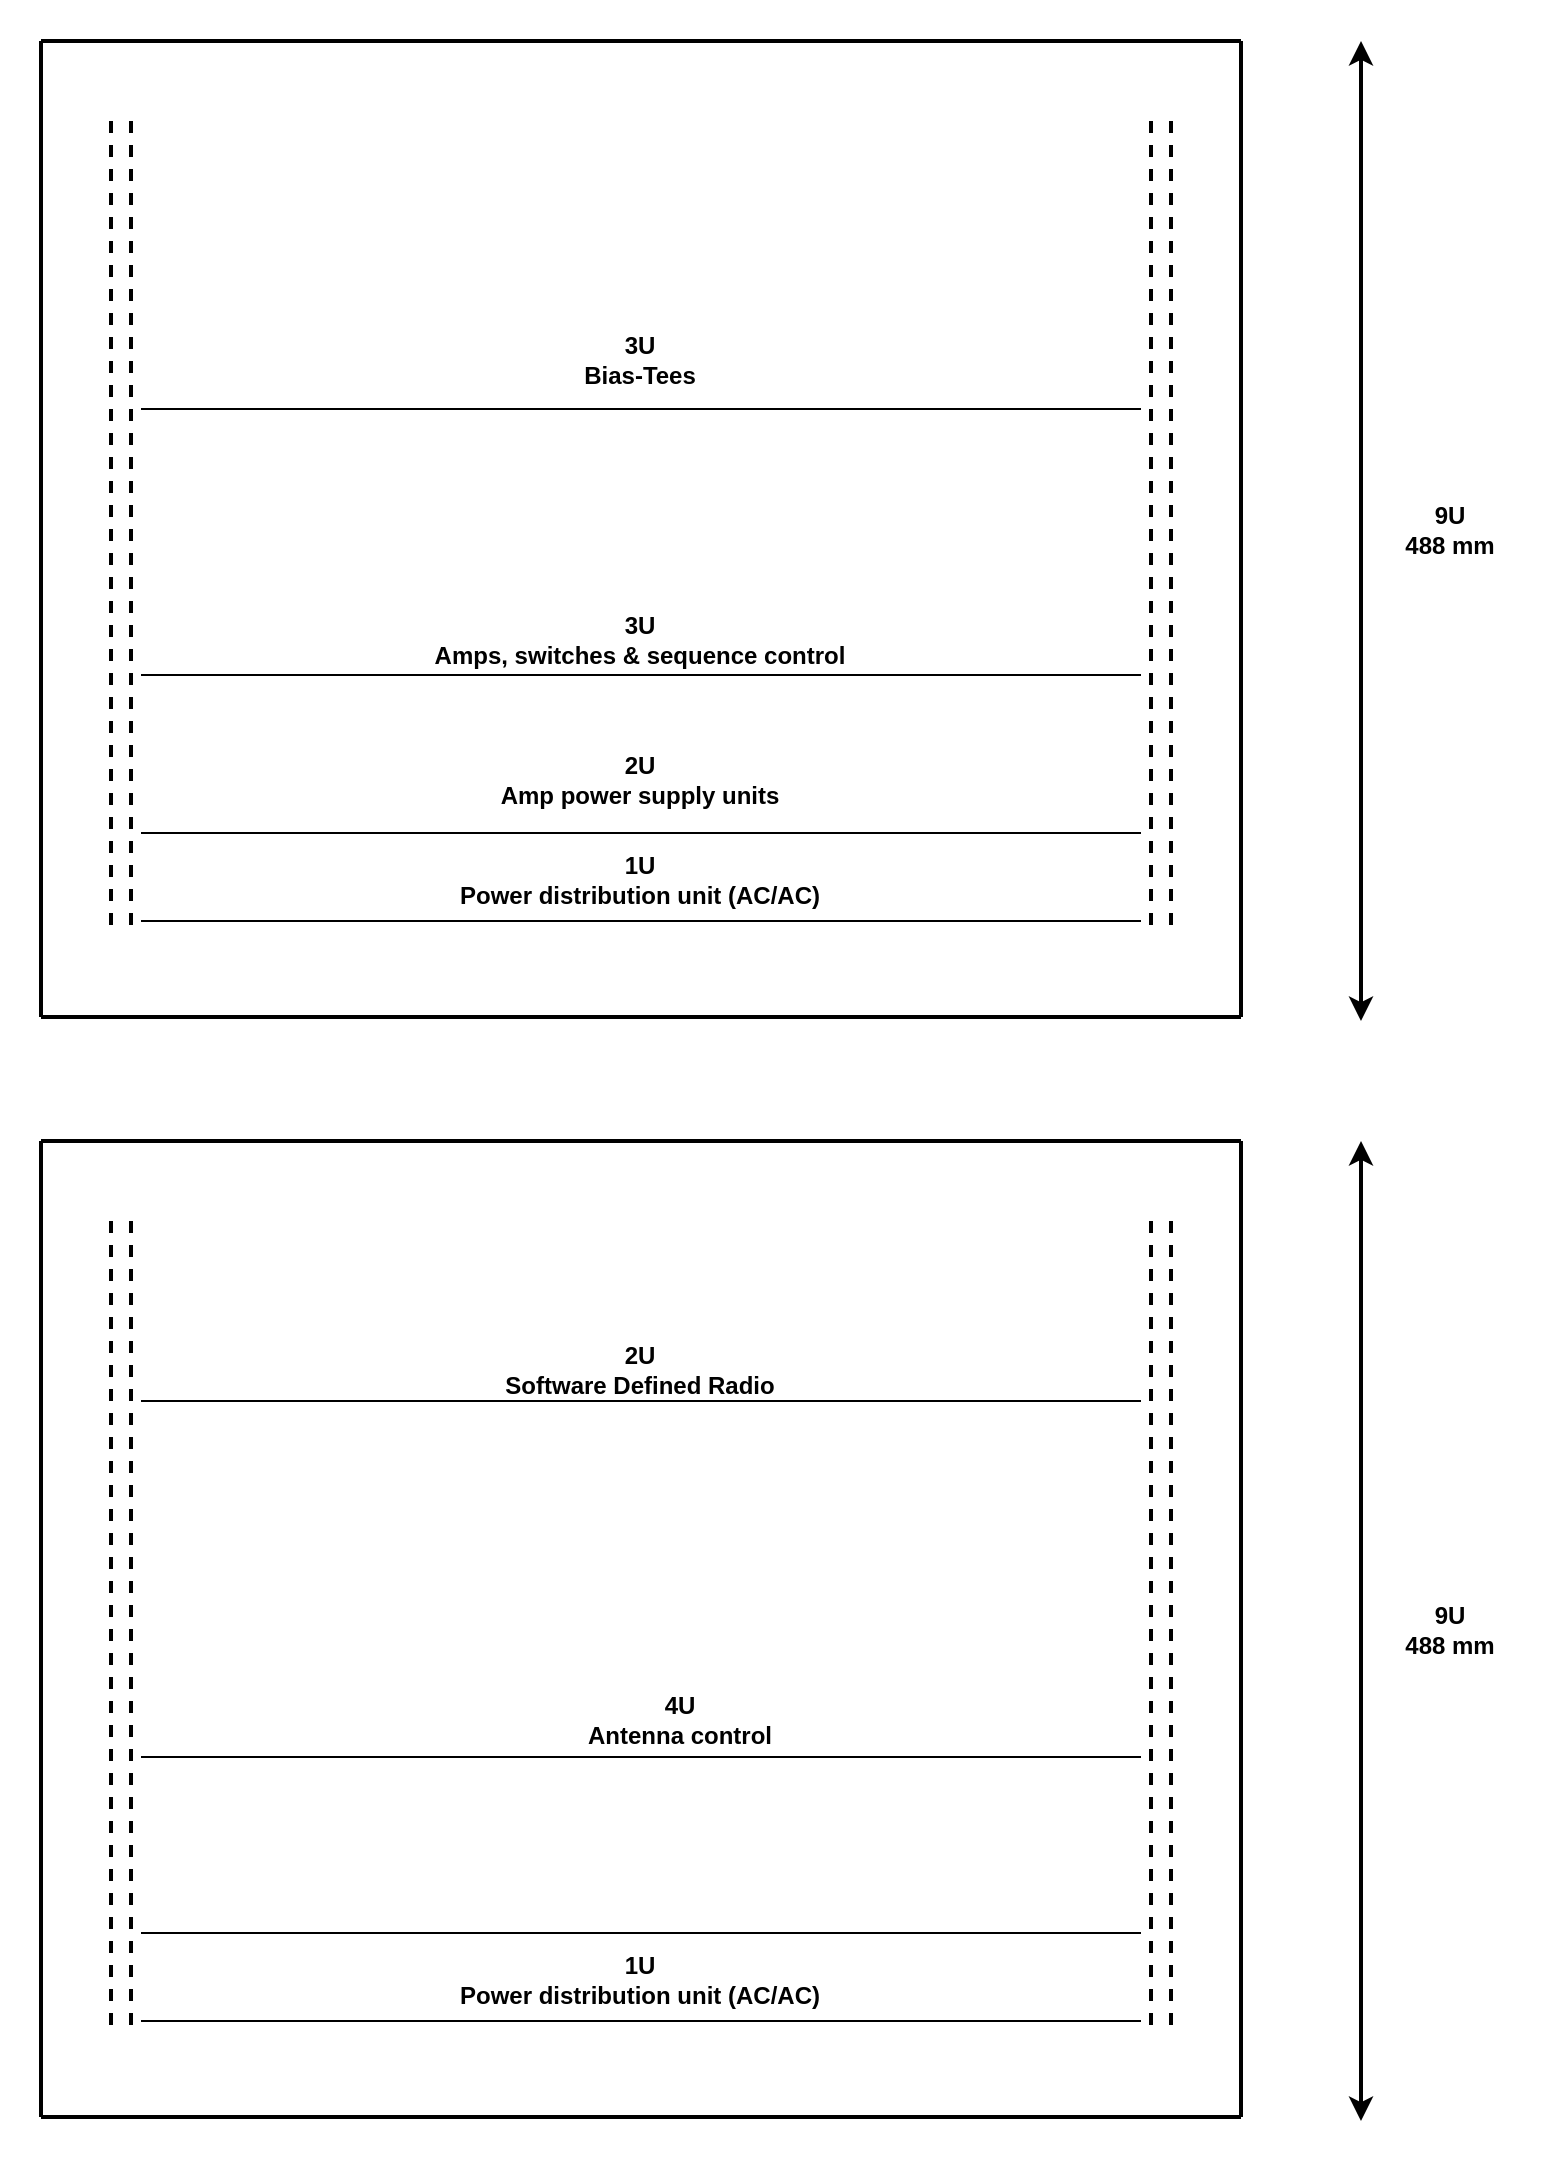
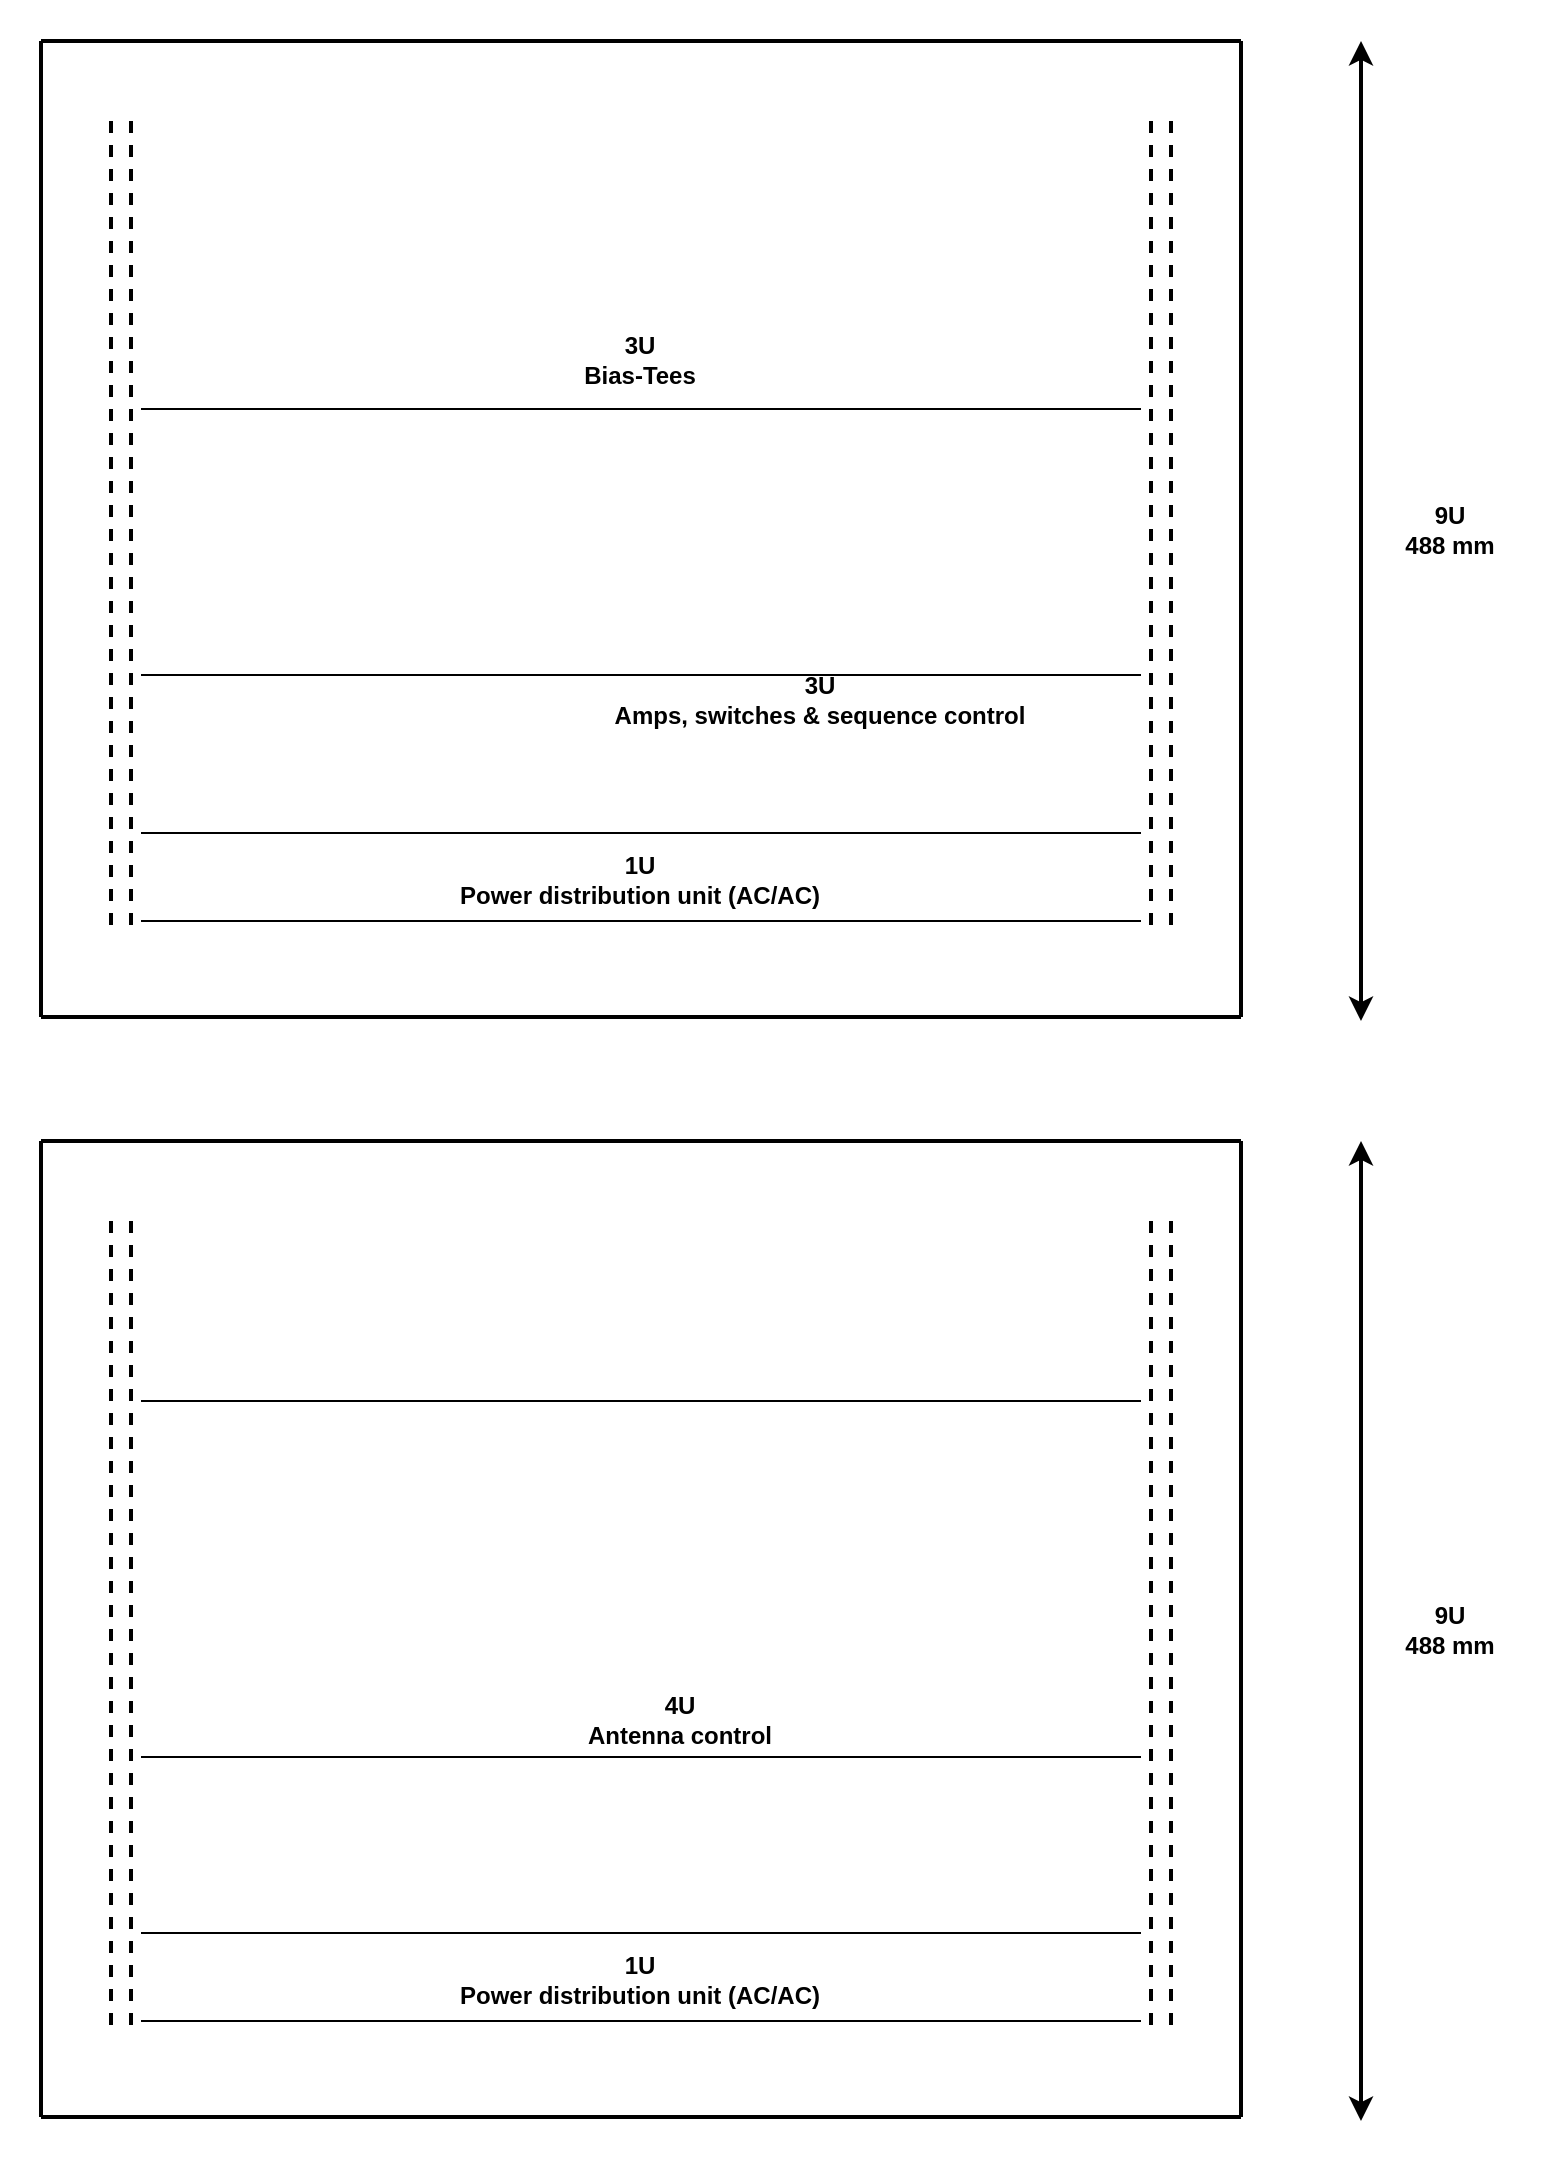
  <mxCell id="0" />
  <mxCell id="1" parent="0" />
  <mxCell id="2" value="" style="endArrow=none;html=1;strokeWidth=2;targetPerimeterSpacing=1;" parent="1" edge="1"><mxGeometry width="50" height="50" relative="1" as="geometry"><mxPoint x="20" y="20" as="sourcePoint" /><mxPoint x="20" y="508" as="targetPoint" /></mxGeometry></mxCell>
  <mxCell id="3" value="" style="endArrow=none;html=1;strokeWidth=2;" parent="1" edge="1"><mxGeometry width="50" height="50" relative="1" as="geometry"><mxPoint x="20" y="20" as="sourcePoint" /><mxPoint x="620" y="20" as="targetPoint" /></mxGeometry></mxCell>
  <mxCell id="4" value="" style="endArrow=none;html=1;strokeWidth=2;" parent="1" edge="1"><mxGeometry width="50" height="50" relative="1" as="geometry"><mxPoint x="20" y="508" as="sourcePoint" /><mxPoint x="620" y="508" as="targetPoint" /></mxGeometry></mxCell>
  <mxCell id="5" value="" style="endArrow=none;html=1;strokeWidth=2;targetPerimeterSpacing=1;" parent="1" edge="1"><mxGeometry width="50" height="50" relative="1" as="geometry"><mxPoint x="620" y="20" as="sourcePoint" /><mxPoint x="620" y="508" as="targetPoint" /></mxGeometry></mxCell>
  <mxCell id="6" value="" style="endArrow=none;dashed=1;html=1;strokeWidth=2;" parent="1" edge="1"><mxGeometry width="50" height="50" relative="1" as="geometry"><mxPoint x="65" y="60" as="sourcePoint" /><mxPoint x="65" y="468" as="targetPoint" /></mxGeometry></mxCell>
  <mxCell id="7" value="" style="endArrow=none;dashed=1;html=1;strokeWidth=2;" parent="1" edge="1"><mxGeometry width="50" height="50" relative="1" as="geometry"><mxPoint x="575" y="60" as="sourcePoint" /><mxPoint x="575" y="468" as="targetPoint" /></mxGeometry></mxCell>
  <mxCell id="8" value="" style="endArrow=none;dashed=1;html=1;strokeWidth=2;" parent="1" edge="1"><mxGeometry width="50" height="50" relative="1" as="geometry"><mxPoint x="55" y="60" as="sourcePoint" /><mxPoint x="55" y="468" as="targetPoint" /></mxGeometry></mxCell>
  <mxCell id="9" value="" style="endArrow=none;dashed=1;html=1;strokeWidth=2;" parent="1" edge="1"><mxGeometry width="50" height="50" relative="1" as="geometry"><mxPoint x="585" y="60" as="sourcePoint" /><mxPoint x="585" y="468" as="targetPoint" /></mxGeometry></mxCell>
  <mxCell id="10" value="" style="endArrow=none;html=1;strokeWidth=1;" parent="1" edge="1"><mxGeometry width="50" height="50" relative="1" as="geometry"><mxPoint x="70" y="460" as="sourcePoint" /><mxPoint x="570" y="460" as="targetPoint" /></mxGeometry></mxCell>
  <mxCell id="11" value="" style="endArrow=none;html=1;strokeWidth=1;" parent="1" edge="1"><mxGeometry width="50" height="50" relative="1" as="geometry"><mxPoint x="70" y="337" as="sourcePoint" /><mxPoint x="570" y="337" as="targetPoint" /></mxGeometry></mxCell>
  <mxCell id="12" value="" style="endArrow=none;html=1;strokeWidth=1;" parent="1" edge="1"><mxGeometry width="50" height="50" relative="1" as="geometry"><mxPoint x="70" y="204" as="sourcePoint" /><mxPoint x="570" y="204" as="targetPoint" /></mxGeometry></mxCell>
  <mxCell id="13" value="" style="endArrow=none;html=1;strokeWidth=2;targetPerimeterSpacing=1;" parent="1" edge="1"><mxGeometry width="50" height="50" relative="1" as="geometry"><mxPoint x="20" y="570" as="sourcePoint" /><mxPoint x="20" y="1058" as="targetPoint" /></mxGeometry></mxCell>
  <mxCell id="14" value="" style="endArrow=none;html=1;strokeWidth=2;" parent="1" edge="1"><mxGeometry width="50" height="50" relative="1" as="geometry"><mxPoint x="20" y="570" as="sourcePoint" /><mxPoint x="620" y="570" as="targetPoint" /></mxGeometry></mxCell>
  <mxCell id="15" value="" style="endArrow=none;html=1;strokeWidth=2;" parent="1" edge="1"><mxGeometry width="50" height="50" relative="1" as="geometry"><mxPoint x="20" y="1058" as="sourcePoint" /><mxPoint x="620" y="1058" as="targetPoint" /></mxGeometry></mxCell>
  <mxCell id="16" value="" style="endArrow=none;html=1;strokeWidth=2;targetPerimeterSpacing=1;" parent="1" edge="1"><mxGeometry width="50" height="50" relative="1" as="geometry"><mxPoint x="620" y="570" as="sourcePoint" /><mxPoint x="620" y="1058" as="targetPoint" /></mxGeometry></mxCell>
  <mxCell id="17" value="" style="endArrow=none;dashed=1;html=1;strokeWidth=2;" parent="1" edge="1"><mxGeometry width="50" height="50" relative="1" as="geometry"><mxPoint x="65" y="610" as="sourcePoint" /><mxPoint x="65" y="1018" as="targetPoint" /></mxGeometry></mxCell>
  <mxCell id="18" value="" style="endArrow=none;dashed=1;html=1;strokeWidth=2;" parent="1" edge="1"><mxGeometry width="50" height="50" relative="1" as="geometry"><mxPoint x="575" y="610" as="sourcePoint" /><mxPoint x="575" y="1018" as="targetPoint" /></mxGeometry></mxCell>
  <mxCell id="19" value="" style="endArrow=none;dashed=1;html=1;strokeWidth=2;" parent="1" edge="1"><mxGeometry width="50" height="50" relative="1" as="geometry"><mxPoint x="55" y="610" as="sourcePoint" /><mxPoint x="55" y="1018" as="targetPoint" /></mxGeometry></mxCell>
  <mxCell id="20" value="" style="endArrow=none;dashed=1;html=1;strokeWidth=2;" parent="1" edge="1"><mxGeometry width="50" height="50" relative="1" as="geometry"><mxPoint x="585" y="610" as="sourcePoint" /><mxPoint x="585" y="1018" as="targetPoint" /></mxGeometry></mxCell>
  <mxCell id="21" value="" style="endArrow=none;html=1;strokeWidth=1;" parent="1" edge="1"><mxGeometry width="50" height="50" relative="1" as="geometry"><mxPoint x="70" y="1010" as="sourcePoint" /><mxPoint x="570" y="1010" as="targetPoint" /></mxGeometry></mxCell>
  <mxCell id="22" value="" style="endArrow=none;html=1;strokeWidth=1;" parent="1" edge="1"><mxGeometry width="50" height="50" relative="1" as="geometry"><mxPoint x="70" y="878" as="sourcePoint" /><mxPoint x="570" y="878" as="targetPoint" /></mxGeometry></mxCell>
  <mxCell id="23" value="" style="endArrow=none;html=1;strokeWidth=1;" parent="1" edge="1"><mxGeometry width="50" height="50" relative="1" as="geometry"><mxPoint x="70" y="700" as="sourcePoint" /><mxPoint x="570" y="700" as="targetPoint" /></mxGeometry></mxCell>
  <mxCell id="24" value="&lt;div&gt;3U&lt;/div&gt;&lt;div&gt;Bias-Tees&lt;br&gt;&lt;/div&gt;" style="text;html=1;strokeColor=none;fillColor=none;align=center;verticalAlign=middle;whiteSpace=wrap;rounded=0;fontStyle=1" parent="1" vertex="1"><mxGeometry x="190" y="170" width="260" height="20" as="geometry" /></mxCell>
- <mxCell id="25" value="3U &lt;br&gt;Amps, switches &amp;amp; sequence control" style="text;html=1;strokeColor=none;fillColor=none;align=center;verticalAlign=middle;whiteSpace=wrap;rounded=0;fontStyle=1" parent="1" vertex="1"><mxGeometry x="190" y="310" width="260" height="20" as="geometry" /></mxCell>
- <mxCell id="26" value="2U&lt;br&gt;Amp power supply units" style="text;html=1;strokeColor=none;fillColor=none;align=center;verticalAlign=middle;whiteSpace=wrap;rounded=0;fontStyle=1" parent="1" vertex="1"><mxGeometry x="190" y="380" width="260" height="20" as="geometry" /></mxCell>
+ <mxCell id="25" value="3U &lt;br&gt;Amps, switches &amp;amp; sequence control" style="text;html=1;strokeColor=none;fillColor=none;align=center;verticalAlign=middle;whiteSpace=wrap;rounded=0;fontStyle=1" parent="1" vertex="1"><mxGeometry x="280" y="340" width="260" height="20" as="geometry" /></mxCell>
  <mxCell id="27" value="4U&lt;br&gt;Antenna control" style="text;html=1;strokeColor=none;fillColor=none;align=center;verticalAlign=middle;whiteSpace=wrap;rounded=0;fontStyle=1" parent="1" vertex="1"><mxGeometry x="210" y="850" width="260" height="20" as="geometry" /></mxCell>
- <mxCell id="28" value="2U&lt;br&gt;Software Defined Radio" style="text;html=1;strokeColor=none;fillColor=none;align=center;verticalAlign=middle;whiteSpace=wrap;rounded=0;fontStyle=1" parent="1" vertex="1"><mxGeometry x="190" y="660" width="260" height="50" as="geometry" /></mxCell>
  <mxCell id="29" value="" style="endArrow=classic;startArrow=classic;html=1;strokeWidth=2;" parent="1" edge="1"><mxGeometry width="50" height="50" relative="1" as="geometry"><mxPoint x="680" y="1060" as="sourcePoint" /><mxPoint x="680" y="570" as="targetPoint" /></mxGeometry></mxCell>
  <mxCell id="30" value="&lt;div&gt;9U&lt;/div&gt;&lt;div&gt;488 mm&lt;br&gt;&lt;/div&gt;" style="text;html=1;strokeColor=none;fillColor=none;align=center;verticalAlign=middle;whiteSpace=wrap;rounded=0;fontStyle=1" parent="1" vertex="1"><mxGeometry x="690" y="800" width="70" height="30" as="geometry" /></mxCell>
  <mxCell id="31" value="" style="endArrow=classic;startArrow=classic;html=1;strokeWidth=2;" parent="1" edge="1"><mxGeometry width="50" height="50" relative="1" as="geometry"><mxPoint x="680" y="510" as="sourcePoint" /><mxPoint x="680" y="20" as="targetPoint" /></mxGeometry></mxCell>
  <mxCell id="32" value="&lt;div&gt;9U&lt;/div&gt;&lt;div&gt;488 mm&lt;br&gt;&lt;/div&gt;" style="text;html=1;strokeColor=none;fillColor=none;align=center;verticalAlign=middle;whiteSpace=wrap;rounded=0;fontStyle=1" parent="1" vertex="1"><mxGeometry x="690" y="250" width="70" height="30" as="geometry" /></mxCell>
  <mxCell id="33" value="" style="endArrow=none;html=1;strokeWidth=1;" edge="1" parent="1"><mxGeometry width="50" height="50" relative="1" as="geometry"><mxPoint x="70" y="416" as="sourcePoint" /><mxPoint x="570" y="416" as="targetPoint" /></mxGeometry></mxCell>
  <mxCell id="34" value="&lt;div&gt;1U&lt;/div&gt;&lt;div&gt;Power distribution unit (AC/AC)&lt;br&gt;&lt;/div&gt;" style="text;html=1;strokeColor=none;fillColor=none;align=center;verticalAlign=middle;whiteSpace=wrap;rounded=0;fontStyle=1" vertex="1" parent="1"><mxGeometry x="190" y="430" width="260" height="20" as="geometry" /></mxCell>
  <mxCell id="35" value="" style="endArrow=none;html=1;strokeWidth=1;" edge="1" parent="1"><mxGeometry width="50" height="50" relative="1" as="geometry"><mxPoint x="70" y="966" as="sourcePoint" /><mxPoint x="570" y="966" as="targetPoint" /></mxGeometry></mxCell>
  <mxCell id="36" value="&lt;div&gt;1U&lt;/div&gt;&lt;div&gt;Power distribution unit (AC/AC)&lt;br&gt;&lt;/div&gt;" style="text;html=1;strokeColor=none;fillColor=none;align=center;verticalAlign=middle;whiteSpace=wrap;rounded=0;fontStyle=1" vertex="1" parent="1"><mxGeometry x="190" y="980" width="260" height="20" as="geometry" /></mxCell>
